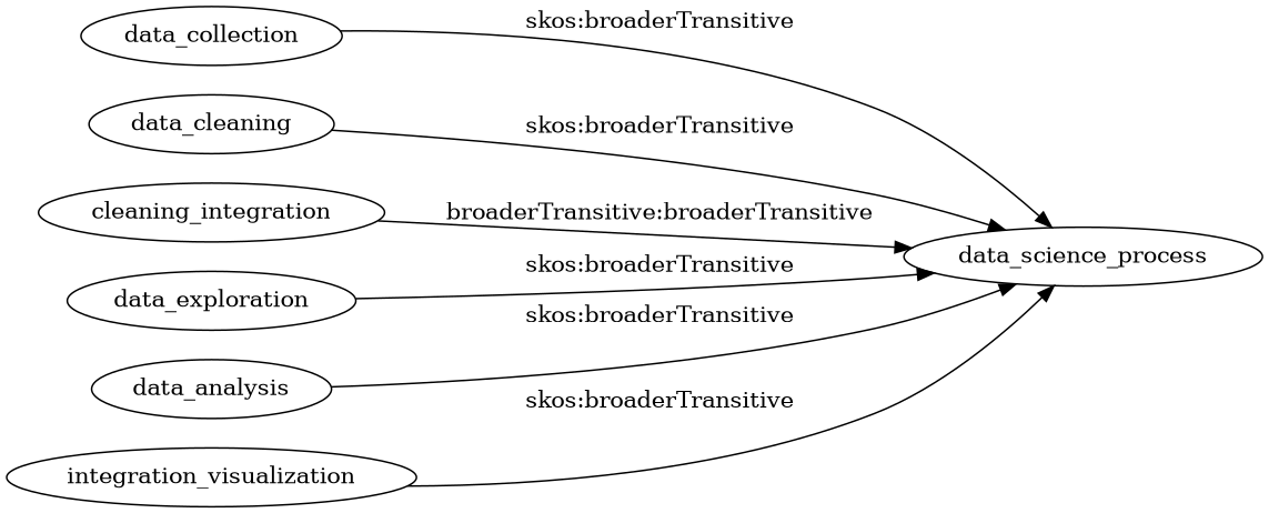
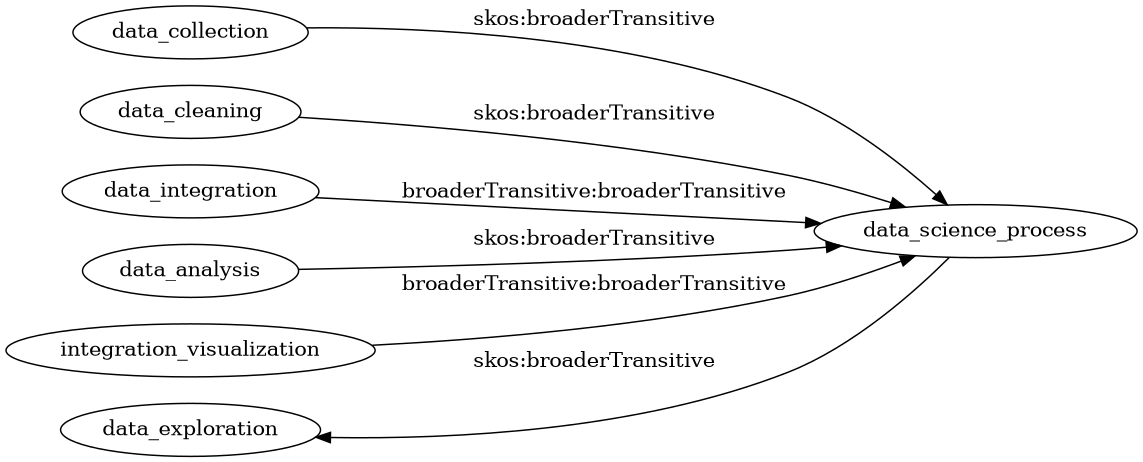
  digraph {
    rankdir=LR
    edge [color=black]
    data_collection
    data_cleaning
-   data_integration [label=cleaning_integration]
+   data_integration
    data_exploration
    data_analysis
    n6 [label=integration_visualization]
    data_science_process
    subgraph sub_1 {
      rank=same
      data_collection
      data_cleaning
      data_integration
      data_exploration
      data_analysis
      n6
    }
    data_collection -> data_science_process [label="skos:broaderTransitive"]
    data_cleaning -> data_science_process [label="skos:broaderTransitive"]
    data_integration -> data_science_process [label="broaderTransitive:broaderTransitive"]
-   data_exploration -> data_science_process [label="skos:broaderTransitive"]
+   data_science_process -> data_exploration [label="skos:broaderTransitive"]
    data_analysis -> data_science_process [label="skos:broaderTransitive"]
-   n6 -> data_science_process [label="skos:broaderTransitive"]
+   n6 -> data_science_process [label="broaderTransitive:broaderTransitive"]
  }
